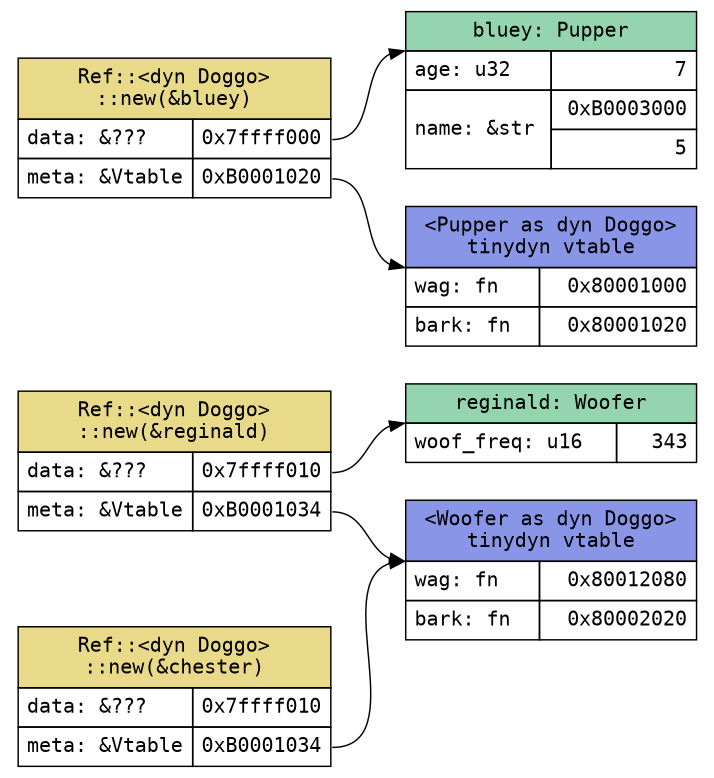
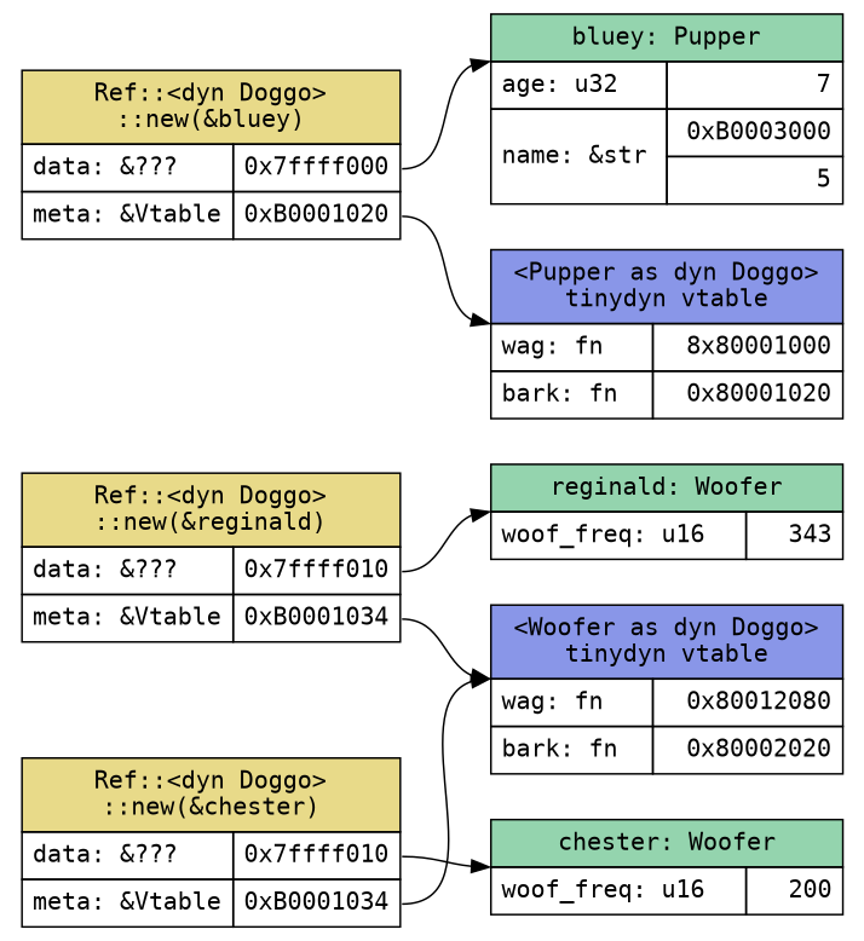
  digraph {
    rankdir=LR
    node [fontname=Monospace shape=plaintext]
    edge [headport=head tailport=data]
    n1 [label=<<TABLE BORDER="0" CELLBORDER="1" CELLSPACING="0" WIDTH="200" CELLPADDING="5">         <TR><TD BGCOLOR="#94d4ae" COLSPAN="2" WIDTH="200">reginald: Woofer</TD></TR>         <TR HEIGHT="0" WIDTH = "200" FIXEDSIZE="TRUE"><TD BORDER="0" CELLPADDING="0" PORT="head" HEIGHT="0" COLSPAN="2"></TD></TR>         <TR><TD ALIGN="LEFT">woof_freq: u16</TD><TD ALIGN="RIGHT">343</TD></TR>     </TABLE>>]
+   n2 [label=<<TABLE BORDER="0" CELLBORDER="1" CELLSPACING="0" WIDTH="200" CELLPADDING="5">         <TR><TD BGCOLOR="#94d4ae" COLSPAN="2" WIDTH="200">chester: Woofer</TD></TR>         <TR HEIGHT="0" WIDTH = "200" FIXEDSIZE="TRUE"><TD BORDER="0" CELLPADDING="0" PORT="head" HEIGHT="0" COLSPAN="2"></TD></TR>         <TR><TD ALIGN="LEFT">woof_freq: u16</TD><TD ALIGN="RIGHT">200</TD></TR>     </TABLE>>]
    n3 [label=<<TABLE BORDER="0" CELLBORDER="1" CELLSPACING="0" WIDTH="200" CELLPADDING="5">         <TR><TD BGCOLOR="#94d4ae" COLSPAN="2" WIDTH="200">bluey: Pupper</TD></TR>         <TR HEIGHT="0" WIDTH = "200" FIXEDSIZE="TRUE"><TD BORDER="0" CELLPADDING="0" PORT="head" HEIGHT="0" COLSPAN="2"></TD></TR>         <TR><TD ALIGN="LEFT">age: u32</TD><TD ALIGN="RIGHT">7</TD></TR>         <TR><TD ALIGN="LEFT" ROWSPAN="2">name: &amp;str</TD><TD ALIGN="RIGHT">0xB0003000</TD></TR>         <TR><TD ALIGN="RIGHT">5</TD></TR>     </TABLE>>]
    n4 [label=<<TABLE BORDER="0" CELLBORDER="1" CELLSPACING="0" WIDTH="200" CELLPADDING="5">         <TR><TD BGCOLOR="#e8da89" COLSPAN="2" WIDTH="200">Ref::&lt;dyn Doggo&gt;<BR/>::new(&amp;bluey)</TD></TR>         <TR><TD ALIGN="LEFT">data: &amp;???</TD><TD ALIGN="RIGHT" PORT="data">0x7ffff000</TD></TR>         <TR><TD ALIGN="LEFT">meta: &amp;Vtable</TD><TD ALIGN="RIGHT" PORT="meta">0xB0001020</TD></TR>     </TABLE>>]
-   n5 [label=<<TABLE BORDER="0" CELLBORDER="1" CELLSPACING="0" WIDTH="200" CELLPADDING="5">         <TR><TD BGCOLOR="#8996e8" COLSPAN="2" WIDTH="200">&lt;Pupper as dyn Doggo&gt;<BR/>tinydyn vtable</TD></TR>         <TR HEIGHT="0" WIDTH = "200" FIXEDSIZE="TRUE"><TD BORDER="0" CELLPADDING="0" PORT="head" HEIGHT="0" COLSPAN="2"></TD></TR>         <TR><TD ALIGN="LEFT">wag: fn</TD><TD ALIGN="RIGHT">0x80001000</TD></TR>         <TR><TD ALIGN="LEFT">bark: fn</TD><TD ALIGN="RIGHT">0x80001020</TD></TR>     </TABLE>>]
+   n5 [label=<<TABLE BORDER="0" CELLBORDER="1" CELLSPACING="0" WIDTH="200" CELLPADDING="5">         <TR><TD BGCOLOR="#8996e8" COLSPAN="2" WIDTH="200">&lt;Pupper as dyn Doggo&gt;<BR/>tinydyn vtable</TD></TR>         <TR HEIGHT="0" WIDTH = "200" FIXEDSIZE="TRUE"><TD BORDER="0" CELLPADDING="0" PORT="head" HEIGHT="0" COLSPAN="2"></TD></TR>         <TR><TD ALIGN="LEFT">wag: fn</TD><TD ALIGN="RIGHT">8x80001000</TD></TR>         <TR><TD ALIGN="LEFT">bark: fn</TD><TD ALIGN="RIGHT">0x80001020</TD></TR>     </TABLE>>]
    n6 [label=<<TABLE BORDER="0" CELLBORDER="1" CELLSPACING="0" WIDTH="200" CELLPADDING="5">         <TR><TD BGCOLOR="#e8da89" COLSPAN="2" WIDTH="200">Ref::&lt;dyn Doggo&gt;<BR/>::new(&amp;reginald)</TD></TR>         <TR><TD ALIGN="LEFT">data: &amp;???</TD><TD ALIGN="RIGHT" PORT="data">0x7ffff010</TD></TR>         <TR><TD ALIGN="LEFT">meta: &amp;Vtable</TD><TD ALIGN="RIGHT" PORT="meta">0xB0001034</TD></TR>     </TABLE>>]
    n7 [label=<<TABLE BORDER="0" CELLBORDER="1" CELLSPACING="0" WIDTH="200" CELLPADDING="5">         <TR><TD BGCOLOR="#8996e8" COLSPAN="2" WIDTH="200">&lt;Woofer as dyn Doggo&gt;<BR/>tinydyn vtable</TD></TR>         <TR HEIGHT="0" WIDTH = "200" FIXEDSIZE="TRUE"><TD BORDER="0" CELLPADDING="0" PORT="head" HEIGHT="0" COLSPAN="2"></TD></TR>         <TR><TD ALIGN="LEFT">wag: fn</TD><TD ALIGN="RIGHT">0x80012080</TD></TR>         <TR><TD ALIGN="LEFT">bark: fn</TD><TD ALIGN="RIGHT">0x80002020</TD></TR>     </TABLE>>]
    n8 [label=<<TABLE BORDER="0" CELLBORDER="1" CELLSPACING="0" WIDTH="200" CELLPADDING="5">         <TR><TD BGCOLOR="#e8da89" COLSPAN="2" WIDTH="200">Ref::&lt;dyn Doggo&gt;<BR/>::new(&amp;chester)</TD></TR>         <TR><TD ALIGN="LEFT">data: &amp;???</TD><TD ALIGN="RIGHT" PORT="data">0x7ffff010</TD></TR>         <TR><TD ALIGN="LEFT">meta: &amp;Vtable</TD><TD ALIGN="RIGHT" PORT="meta">0xB0001034</TD></TR>     </TABLE>>]
    n4 -> n3
    n4 -> n5 [tailport=meta]
    n6 -> n1
    n6 -> n7 [tailport=meta]
+   n8 -> n2
    n8 -> n7 [tailport=meta]
  }
